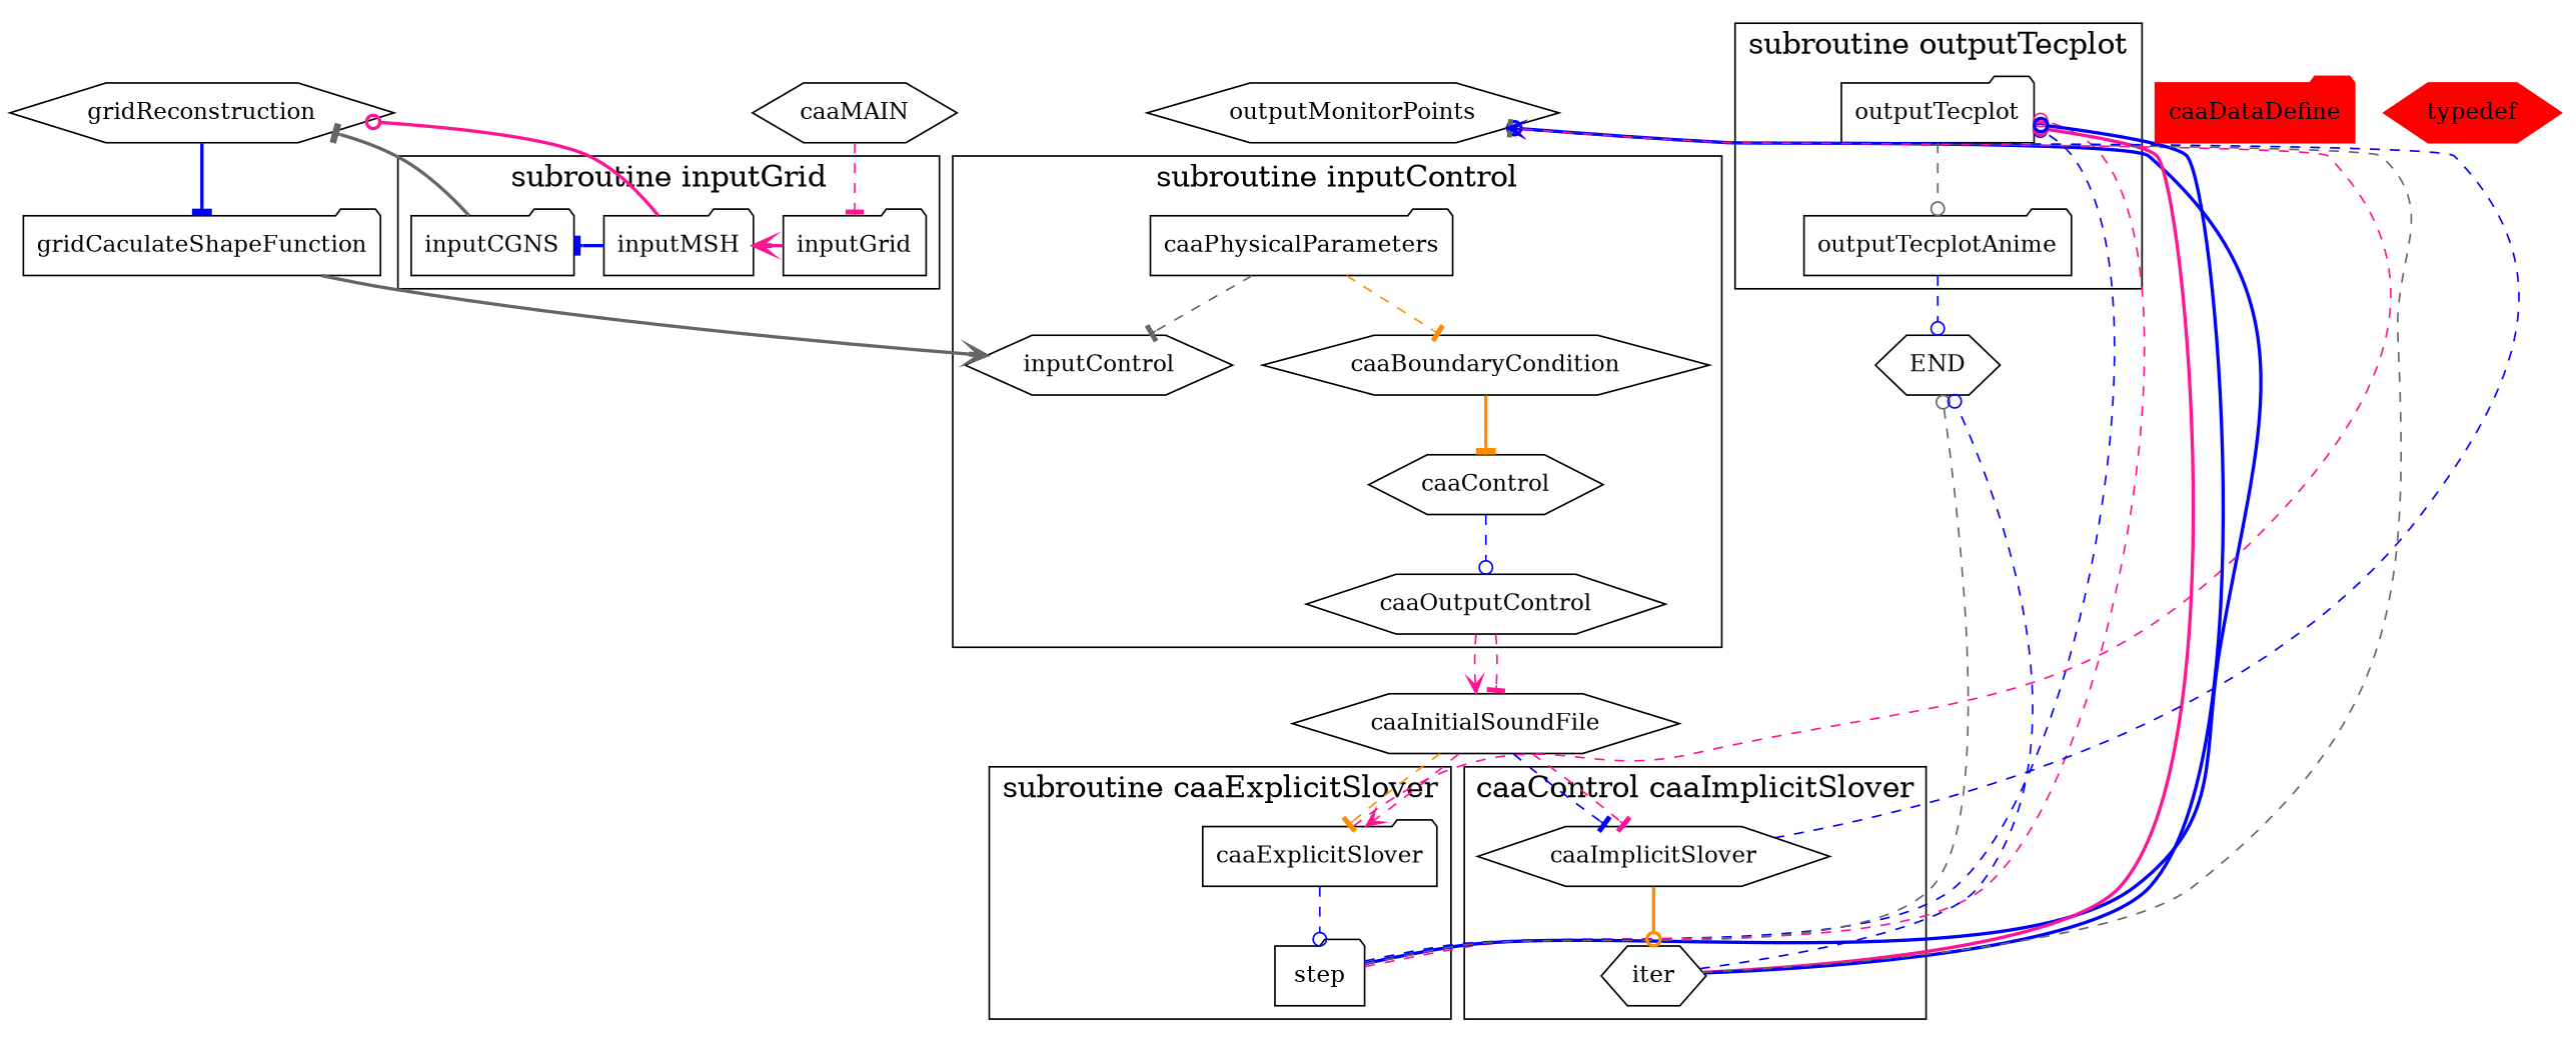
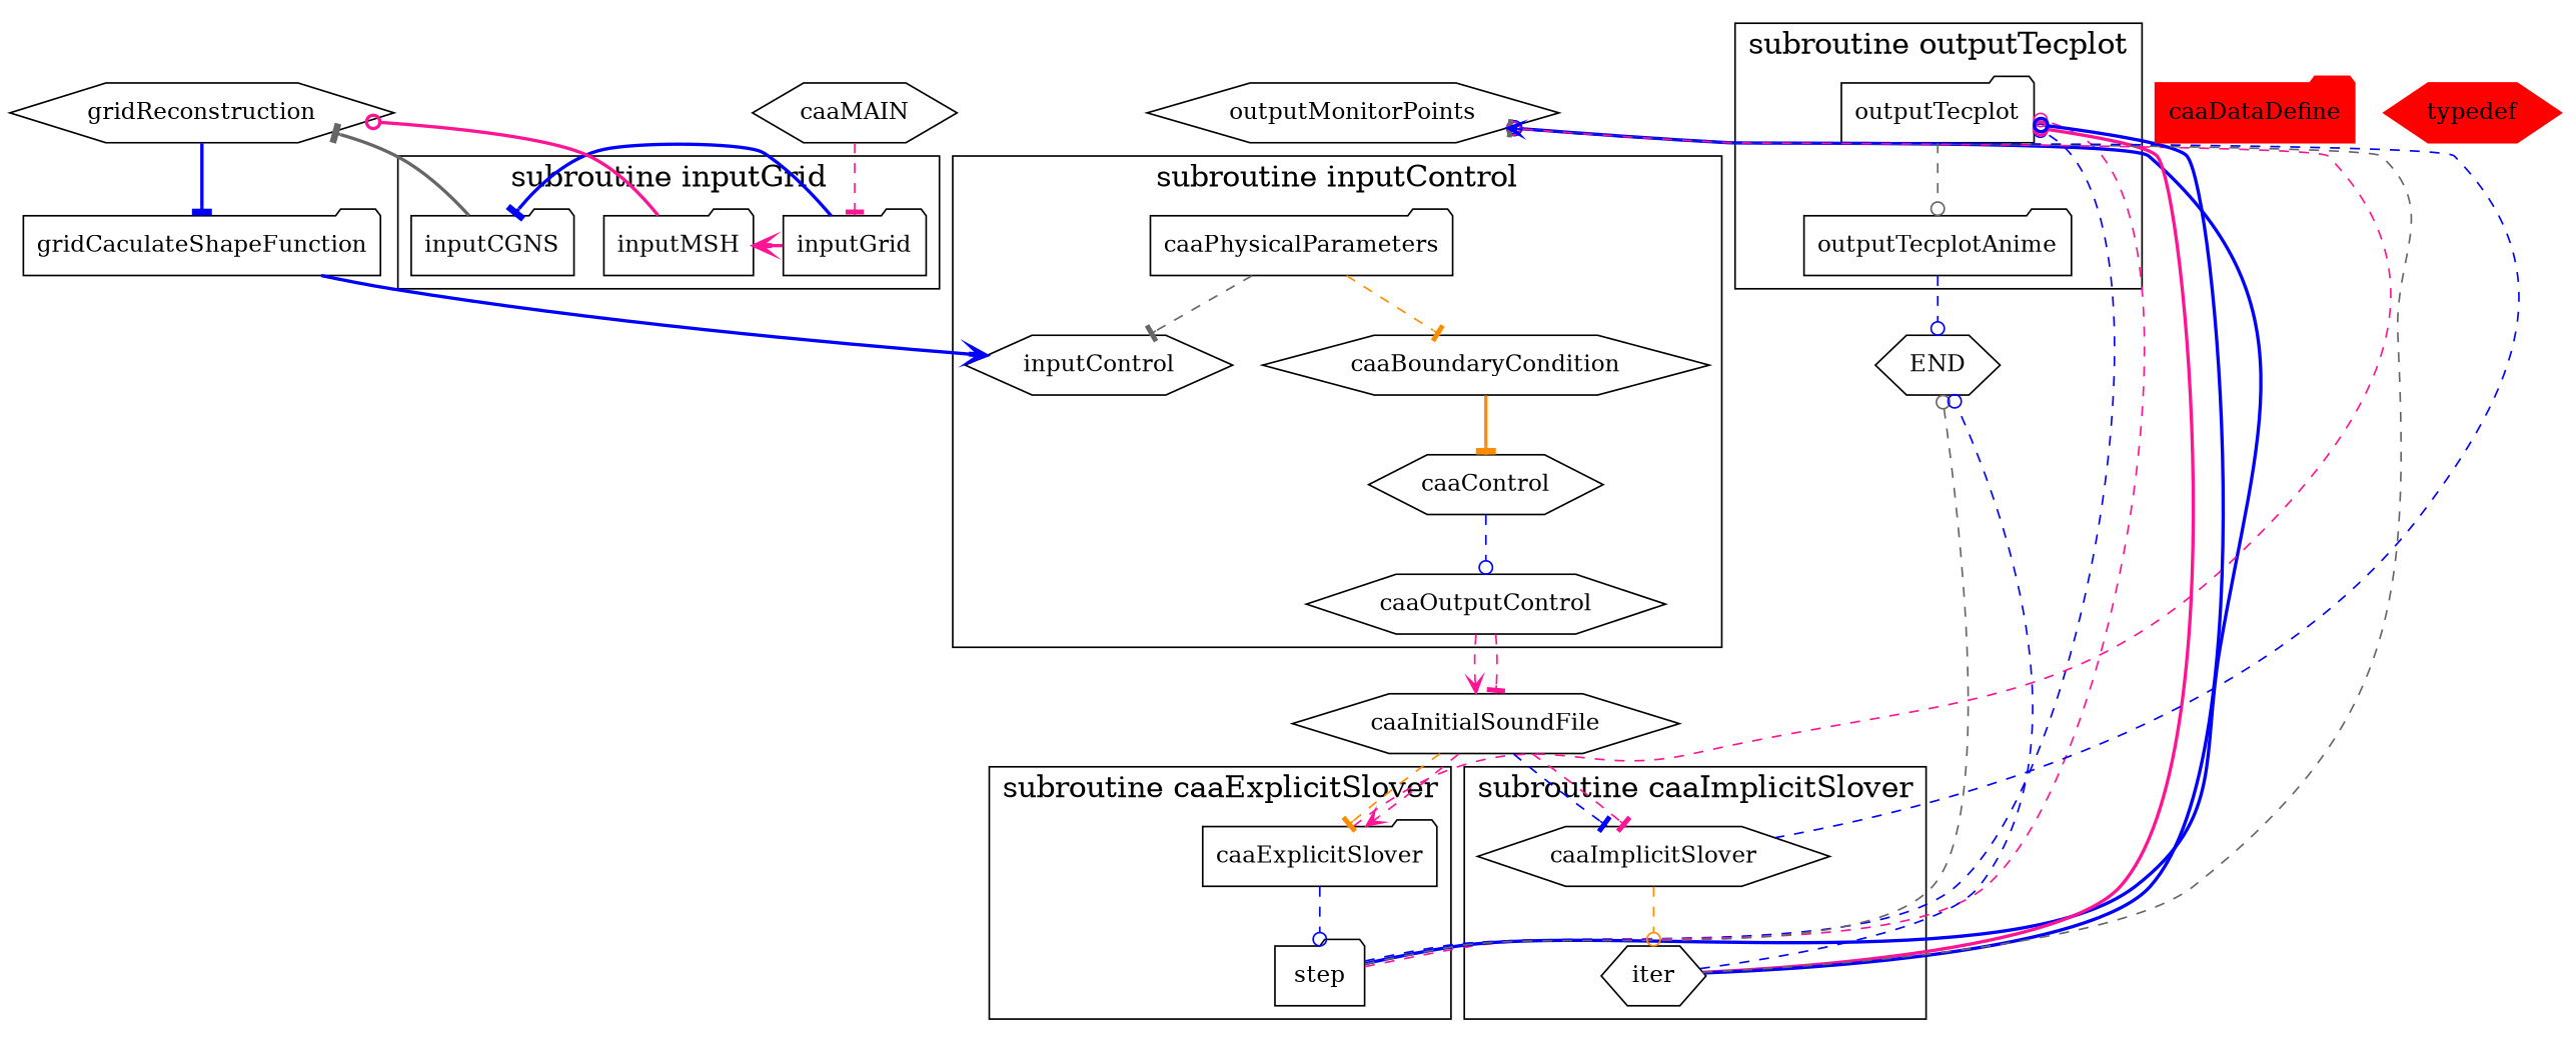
  digraph {
    fontname="DejaVu Serif"
    fontsize=18
    labeljust=t
    rankdir=TB
    node [fontname="DejaVu Serif" fontsize=14 shape=hexagon]
    edge [arrowhead=odot color=blue constraint=false fontname="DejaVu Serif" fontsize=12 style=dashed]
    inputGrid [shape=folder]
    inputMSH [shape=folder]
    inputCGNS [shape=folder]
    inputControl
    caaPhysicalParameters [shape=folder]
    caaBoundaryCondition
    caaControl
    caaOutputControl
    step [shape=folder style=circle]
    caaExplicitSlover [shape=folder]
    iter [style=circle]
    caaImplicitSlover
    outputTecplotAnime [shape=folder style=circle]
    outputTecplot [shape=folder]
    gridReconstruction
    caaInitialSoundFile
    outputMonitorPoints
    END
    gridCaculateShapeFunction [shape=folder]
    caaMAIN
    caaDataDefine [color=red shape=folder style=filled]
    typedef [color=red style=filled]
    subgraph cluster_1 {
      label="subroutine inputGrid"
      inputGrid
      inputMSH
      inputCGNS
    }
    subgraph cluster_2 {
      label="subroutine inputControl"
      inputControl
      caaPhysicalParameters
      caaBoundaryCondition
      caaControl
      caaOutputControl
    }
    subgraph cluster_3 {
      label="subroutine caaExplicitSlover"
      step
      caaExplicitSlover
    }
    subgraph cluster_4 {
-     label="caaControl caaImplicitSlover"
+     label="subroutine caaImplicitSlover"
      iter
      caaImplicitSlover
    }
    subgraph cluster_5 {
      label="subroutine outputTecplot"
      outputTecplotAnime
      outputTecplot
    }
    inputGrid -> inputMSH [arrowhead=vee color=deeppink style=bold]
-   inputMSH -> inputCGNS [arrowhead=tee style=bold]
+   inputGrid -> inputCGNS [arrowhead=tee style=bold]
    inputMSH -> gridReconstruction [color=deeppink style=bold]
    inputCGNS -> gridReconstruction [arrowhead=tee color=gray40 style=bold]
    caaPhysicalParameters -> inputControl [arrowhead=tee color=gray40 constraint=""]
    caaPhysicalParameters -> caaBoundaryCondition [arrowhead=tee color=darkorange constraint=""]
    caaBoundaryCondition -> caaControl [arrowhead=tee color=darkorange style=bold constraint=""]
    caaControl -> caaOutputControl [constraint=""]
    caaOutputControl -> caaInitialSoundFile [arrowhead=vee color=deeppink constraint=""]
    caaOutputControl -> caaInitialSoundFile [arrowhead=tee color=deeppink constraint=""]
    step -> outputTecplot
    step -> outputTecplot [color=deeppink]
    step -> outputMonitorPoints [style=bold]
    step -> END [color=gray40]
    caaExplicitSlover -> step [constraint=""]
-   caaExplicitSlover -> outputMonitorPoints [arrowhead=vee color=deeppink]
+   caaExplicitSlover -> outputMonitorPoints [color=deeppink]
    iter -> outputTecplot [color=deeppink style=bold]
    iter -> outputTecplot [style=bold]
    iter -> outputMonitorPoints [arrowhead=tee color=gray40]
    iter -> END
-   caaImplicitSlover -> iter [color=darkorange style=bold constraint=""]
+   caaImplicitSlover -> iter [color=darkorange constraint=""]
    caaImplicitSlover -> outputMonitorPoints [arrowhead=vee]
    outputTecplotAnime -> END [constraint=""]
    outputTecplot -> outputTecplotAnime [color=gray40 constraint=""]
    gridReconstruction -> gridCaculateShapeFunction [arrowhead=tee style=bold constraint=""]
    caaInitialSoundFile -> caaExplicitSlover [arrowhead=tee color=darkorange]
    caaInitialSoundFile -> caaExplicitSlover [arrowhead=vee color=deeppink constraint=""]
    caaInitialSoundFile -> caaImplicitSlover [arrowhead=tee]
    caaInitialSoundFile -> caaImplicitSlover [arrowhead=tee color=deeppink constraint=""]
-   gridCaculateShapeFunction -> inputControl [arrowhead=vee color=gray40 style=bold constraint=""]
+   gridCaculateShapeFunction -> inputControl [arrowhead=vee style=bold constraint=""]
    caaMAIN -> inputGrid [arrowhead=tee color=deeppink constraint=""]
  }
